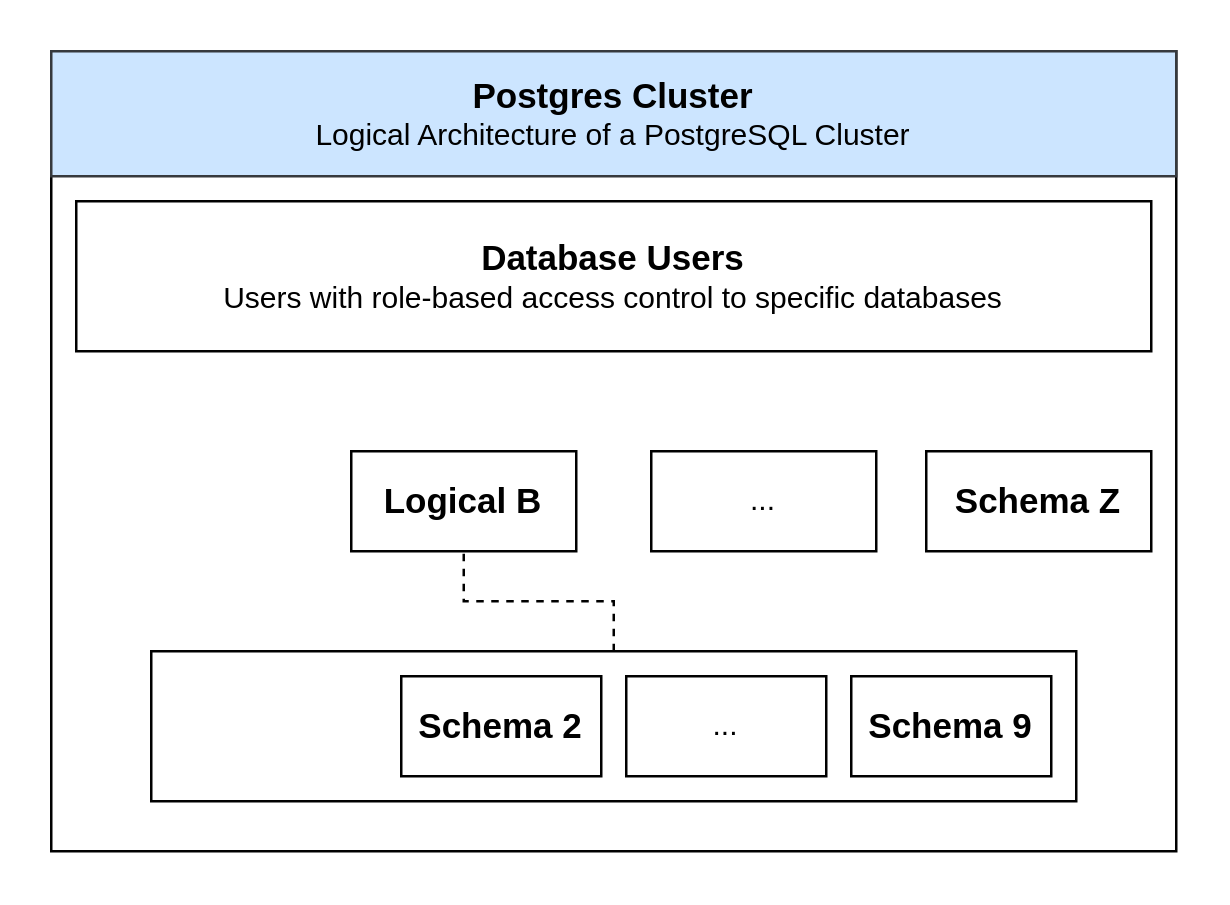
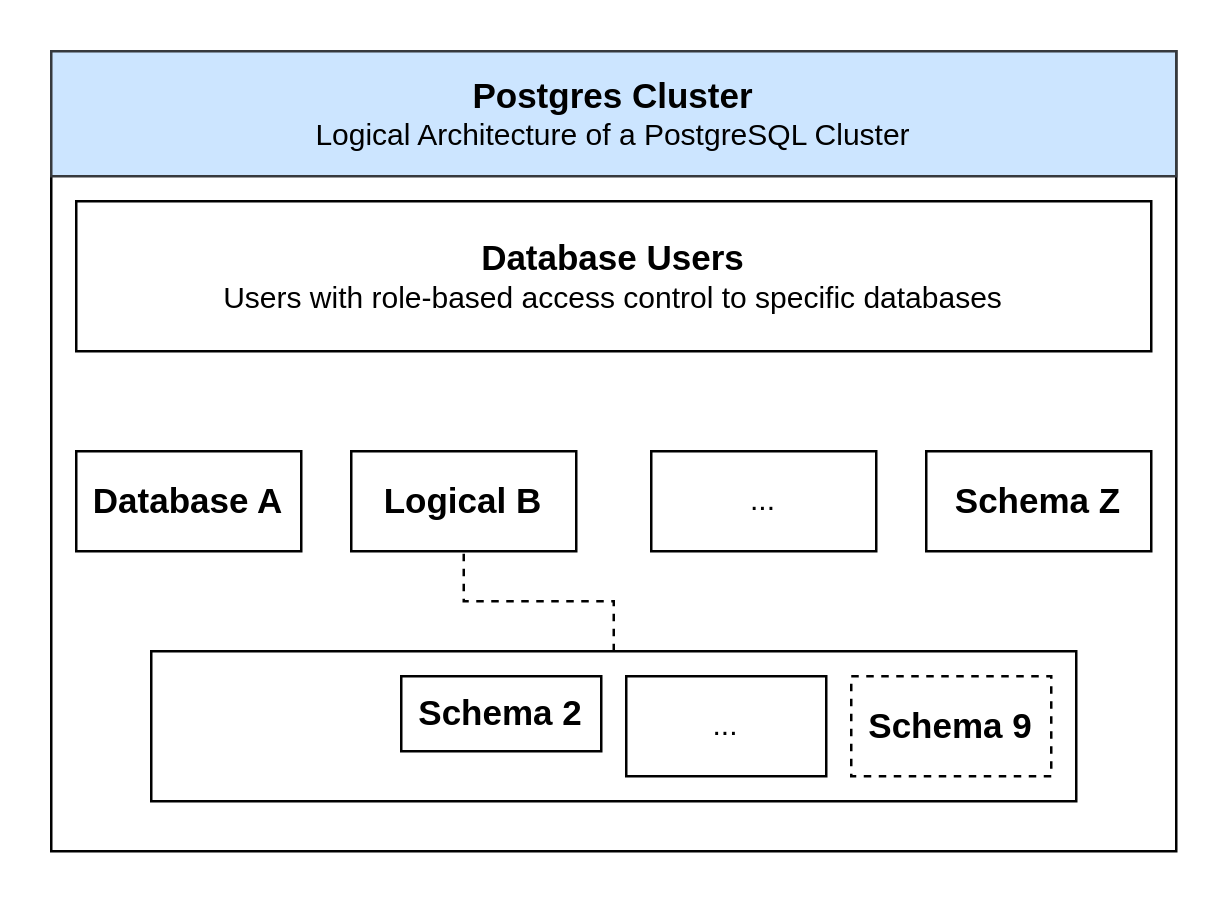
  <mxCell id="0" />
  <mxCell id="1" parent="0" />
  <mxCell id="2" value="" style="rounded=0;whiteSpace=wrap;html=1;fillColor=none;" vertex="1" parent="1"><mxGeometry x="20" y="20" width="450" height="320" as="geometry" /></mxCell>
  <mxCell id="3" value="&lt;div&gt;&lt;font style=&quot;font-size: 14px;&quot;&gt;&lt;b&gt;Postgres Cluster&lt;/b&gt;&lt;/font&gt;&lt;/div&gt;&lt;div&gt;Logical Architecture of a PostgreSQL Cluster&lt;/div&gt;" style="rounded=0;whiteSpace=wrap;html=1;fillColor=#cce5ff;strokeColor=#36393d;" vertex="1" parent="1"><mxGeometry x="20" y="20" width="450" height="50" as="geometry" /></mxCell>
  <mxCell id="4" value="&lt;div&gt;&lt;font style=&quot;font-size: 14px;&quot;&gt;&lt;b&gt;Database Users&lt;/b&gt;&lt;/font&gt;&lt;/div&gt;&lt;div&gt;Users with role-based access control to specific databases&lt;/div&gt;" style="rounded=0;whiteSpace=wrap;html=1;" vertex="1" parent="1"><mxGeometry x="30" y="80" width="430" height="60" as="geometry" /></mxCell>
+ <mxCell id="5" value="&lt;div&gt;&lt;font style=&quot;font-size: 14px;&quot;&gt;&lt;b&gt;Database A&lt;/b&gt;&lt;/font&gt;&lt;/div&gt;" style="rounded=0;whiteSpace=wrap;html=1;" vertex="1" parent="1"><mxGeometry x="30" y="180" width="90" height="40" as="geometry" /></mxCell>
  <mxCell id="6" value="&lt;div&gt;&lt;font style=&quot;font-size: 14px;&quot;&gt;&lt;b&gt;Logical B&lt;/b&gt;&lt;/font&gt;&lt;/div&gt;" style="rounded=0;whiteSpace=wrap;html=1;" vertex="1" parent="1"><mxGeometry x="140" y="180" width="90" height="40" as="geometry" /></mxCell>
  <mxCell id="7" value="..." style="rounded=0;whiteSpace=wrap;html=1;" vertex="1" parent="1"><mxGeometry x="260" y="180" width="90" height="40" as="geometry" /></mxCell>
  <mxCell id="8" value="&lt;div&gt;&lt;font style=&quot;font-size: 14px;&quot;&gt;&lt;b&gt;Schema Z&lt;/b&gt;&lt;/font&gt;&lt;/div&gt;" style="rounded=0;whiteSpace=wrap;html=1;" vertex="1" parent="1"><mxGeometry x="370" y="180" width="90" height="40" as="geometry" /></mxCell>
  <mxCell id="9" style="edgeStyle=orthogonalEdgeStyle;rounded=0;orthogonalLoop=1;jettySize=auto;html=1;exitX=0.5;exitY=0;exitDx=0;exitDy=0;dashed=1;endArrow=none;endFill=0;" edge="1" parent="1" source="10" target="6"><mxGeometry relative="1" as="geometry" /></mxCell>
  <mxCell id="10" value="" style="rounded=0;whiteSpace=wrap;html=1;" vertex="1" parent="1"><mxGeometry x="60" y="260" width="370" height="60" as="geometry" /></mxCell>
- <mxCell id="11" value="&lt;div&gt;&lt;font style=&quot;font-size: 14px;&quot;&gt;&lt;b&gt;Schema 2&lt;/b&gt;&lt;/font&gt;&lt;/div&gt;" style="rounded=0;whiteSpace=wrap;html=1;" vertex="1" parent="1"><mxGeometry x="160" y="270" width="80" height="40" as="geometry" /></mxCell>
+ <mxCell id="11" value="&lt;div&gt;&lt;font style=&quot;font-size: 14px;&quot;&gt;&lt;b&gt;Schema 2&lt;/b&gt;&lt;/font&gt;&lt;/div&gt;" style="rounded=0;whiteSpace=wrap;html=1;" vertex="1" parent="1"><mxGeometry x="160" y="270" width="80" height="30" as="geometry" /></mxCell>
  <mxCell id="12" value="..." style="rounded=0;whiteSpace=wrap;html=1;" vertex="1" parent="1"><mxGeometry x="250" y="270" width="80" height="40" as="geometry" /></mxCell>
- <mxCell id="13" value="&lt;div&gt;&lt;font style=&quot;font-size: 14px;&quot;&gt;&lt;b&gt;Schema 9&lt;/b&gt;&lt;/font&gt;&lt;/div&gt;" style="rounded=0;whiteSpace=wrap;html=1;" vertex="1" parent="1"><mxGeometry x="340" y="270" width="80" height="40" as="geometry" /></mxCell>
+ <mxCell id="13" value="&lt;div&gt;&lt;font style=&quot;font-size: 14px;&quot;&gt;&lt;b&gt;Schema 9&lt;/b&gt;&lt;/font&gt;&lt;/div&gt;" style="rounded=0;whiteSpace=wrap;html=1;dashed=1;" vertex="1" parent="1"><mxGeometry x="340" y="270" width="80" height="40" as="geometry" /></mxCell>
